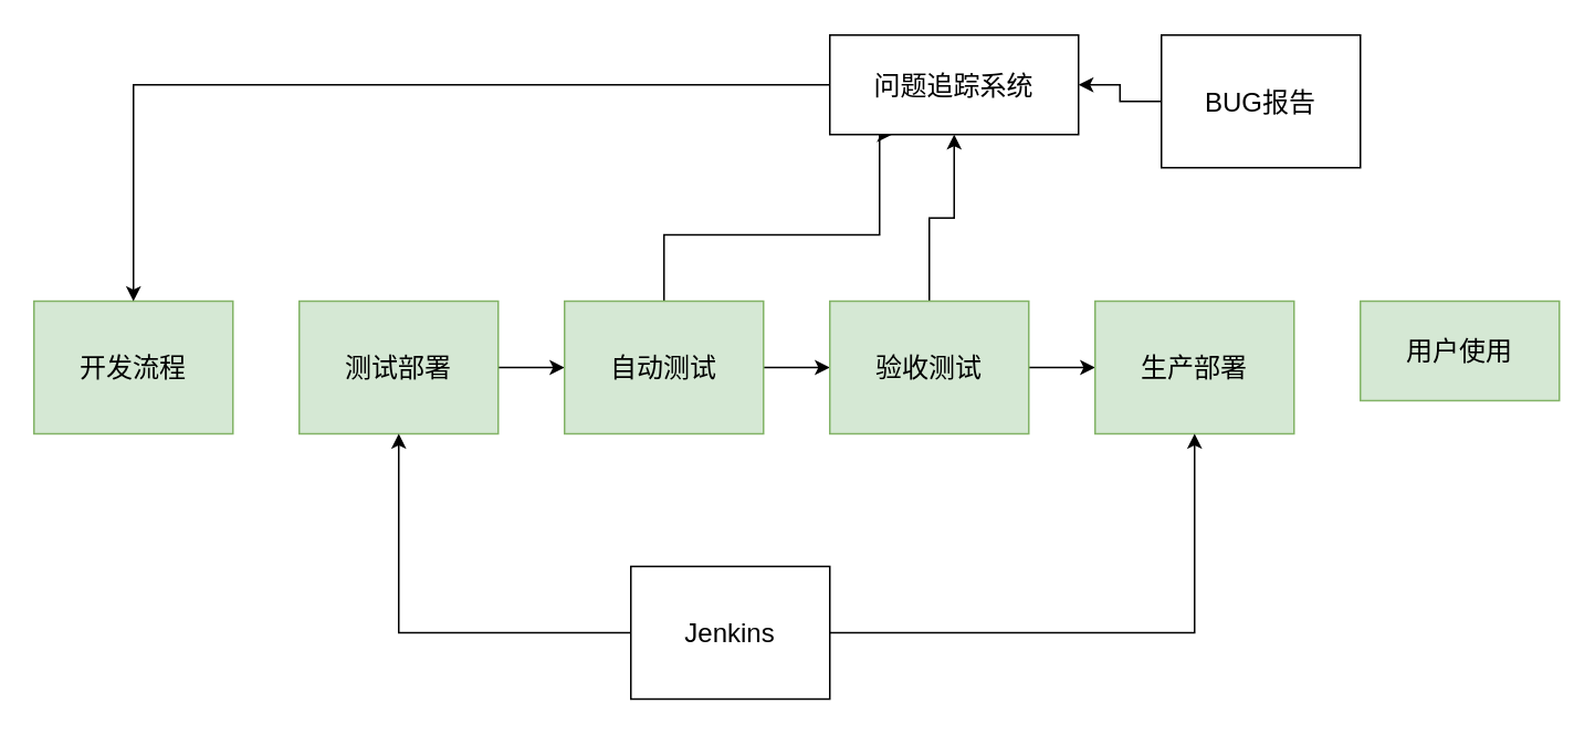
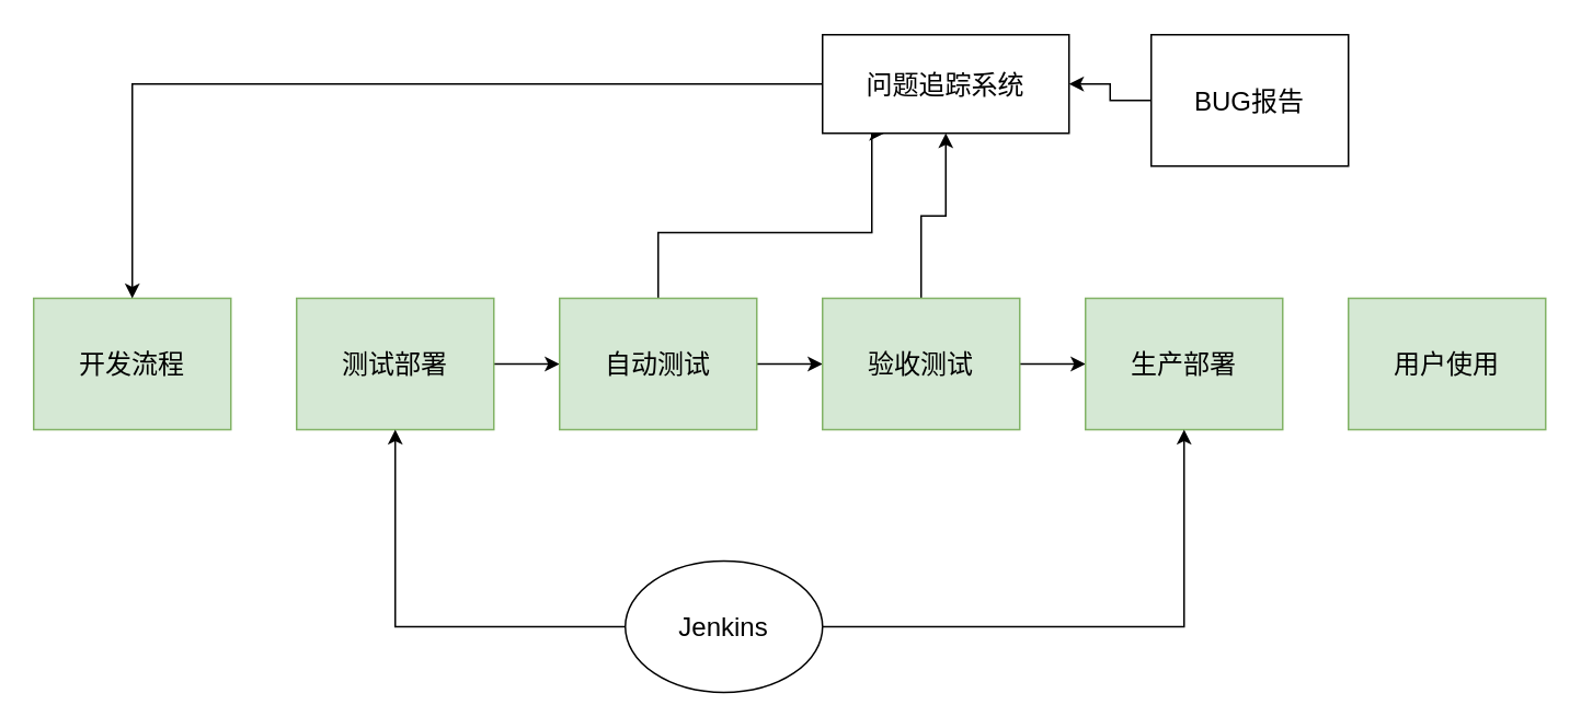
  <mxCell id="0" />
  <mxCell id="1" parent="0" />
  <mxCell id="2" value="开发流程" style="rounded=0;whiteSpace=wrap;html=1;fontSize=16;fillColor=#d5e8d4;strokeColor=#82b366;" vertex="1" parent="1"><mxGeometry x="20" y="181" width="120" height="80" as="geometry" /></mxCell>
  <mxCell id="3" value="" style="edgeStyle=orthogonalEdgeStyle;rounded=0;orthogonalLoop=1;jettySize=auto;html=1;fontSize=16;" edge="1" parent="1" source="4" target="7"><mxGeometry relative="1" as="geometry" /></mxCell>
  <mxCell id="4" value="测试部署" style="rounded=0;whiteSpace=wrap;html=1;fontSize=16;fillColor=#d5e8d4;strokeColor=#82b366;" vertex="1" parent="1"><mxGeometry x="180" y="181" width="120" height="80" as="geometry" /></mxCell>
  <mxCell id="5" value="" style="edgeStyle=orthogonalEdgeStyle;rounded=0;orthogonalLoop=1;jettySize=auto;html=1;fontSize=16;" edge="1" parent="1" source="7" target="10"><mxGeometry relative="1" as="geometry" /></mxCell>
  <mxCell id="6" style="edgeStyle=orthogonalEdgeStyle;rounded=0;orthogonalLoop=1;jettySize=auto;html=1;entryX=0.25;entryY=1;entryDx=0;entryDy=0;fontSize=16;" edge="1" parent="1" source="7" target="12"><mxGeometry relative="1" as="geometry"><Array as="points"><mxPoint x="400" y="141" /><mxPoint x="530" y="141" /></Array></mxGeometry></mxCell>
  <mxCell id="7" value="自动测试" style="rounded=0;whiteSpace=wrap;html=1;fontSize=16;fillColor=#d5e8d4;strokeColor=#82b366;" vertex="1" parent="1"><mxGeometry x="340" y="181" width="120" height="80" as="geometry" /></mxCell>
  <mxCell id="8" style="edgeStyle=orthogonalEdgeStyle;rounded=0;orthogonalLoop=1;jettySize=auto;html=1;entryX=0;entryY=0.5;entryDx=0;entryDy=0;fontSize=16;" edge="1" parent="1" source="10" target="13"><mxGeometry relative="1" as="geometry" /></mxCell>
  <mxCell id="9" value="" style="edgeStyle=orthogonalEdgeStyle;rounded=0;orthogonalLoop=1;jettySize=auto;html=1;fontSize=16;" edge="1" parent="1" source="10" target="12"><mxGeometry relative="1" as="geometry" /></mxCell>
  <mxCell id="10" value="验收测试" style="rounded=0;whiteSpace=wrap;html=1;fontSize=16;fillColor=#d5e8d4;strokeColor=#82b366;" vertex="1" parent="1"><mxGeometry x="500" y="181" width="120" height="80" as="geometry" /></mxCell>
  <mxCell id="11" style="edgeStyle=orthogonalEdgeStyle;rounded=0;orthogonalLoop=1;jettySize=auto;html=1;entryX=0.5;entryY=0;entryDx=0;entryDy=0;fontSize=16;" edge="1" parent="1" source="12" target="2"><mxGeometry relative="1" as="geometry" /></mxCell>
  <mxCell id="12" value="问题追踪系统" style="rounded=0;whiteSpace=wrap;html=1;fontSize=16;" vertex="1" parent="1"><mxGeometry x="500" y="20.5" width="150" height="60" as="geometry" /></mxCell>
  <mxCell id="13" value="生产部署" style="rounded=0;whiteSpace=wrap;html=1;fontSize=16;fillColor=#d5e8d4;strokeColor=#82b366;" vertex="1" parent="1"><mxGeometry x="660" y="181" width="120" height="80" as="geometry" /></mxCell>
- <mxCell id="14" value="用户使用" style="rounded=0;whiteSpace=wrap;html=1;fontSize=16;fillColor=#d5e8d4;strokeColor=#82b366;" vertex="1" parent="1"><mxGeometry x="820" y="181" width="120" height="60" as="geometry" /></mxCell>
+ <mxCell id="14" value="用户使用" style="rounded=0;whiteSpace=wrap;html=1;fontSize=16;fillColor=#d5e8d4;strokeColor=#82b366;" vertex="1" parent="1"><mxGeometry x="820" y="181" width="120" height="80" as="geometry" /></mxCell>
  <mxCell id="15" style="edgeStyle=orthogonalEdgeStyle;rounded=0;orthogonalLoop=1;jettySize=auto;html=1;entryX=0.5;entryY=1;entryDx=0;entryDy=0;fontSize=16;" edge="1" parent="1" source="17" target="4"><mxGeometry relative="1" as="geometry" /></mxCell>
  <mxCell id="16" style="edgeStyle=orthogonalEdgeStyle;rounded=0;orthogonalLoop=1;jettySize=auto;html=1;entryX=0.5;entryY=1;entryDx=0;entryDy=0;fontSize=16;" edge="1" parent="1" source="17" target="13"><mxGeometry relative="1" as="geometry" /></mxCell>
- <mxCell id="17" value="Jenkins" style="rounded=0;whiteSpace=wrap;html=1;fontSize=16;" vertex="1" parent="1"><mxGeometry x="380" y="341" width="120" height="80" as="geometry" /></mxCell>
+ <mxCell id="17" value="Jenkins" style="ellipse;whiteSpace=wrap;html=1;fontSize=16;" vertex="1" parent="1"><mxGeometry x="380" y="341" width="120" height="80" as="geometry" /></mxCell>
  <mxCell id="18" style="edgeStyle=orthogonalEdgeStyle;rounded=0;orthogonalLoop=1;jettySize=auto;html=1;entryX=1;entryY=0.5;entryDx=0;entryDy=0;fontSize=16;" edge="1" parent="1" source="19" target="12"><mxGeometry relative="1" as="geometry" /></mxCell>
  <mxCell id="19" value="BUG报告" style="rounded=0;whiteSpace=wrap;html=1;fontSize=16;" vertex="1" parent="1"><mxGeometry x="700" y="20.5" width="120" height="80" as="geometry" /></mxCell>
